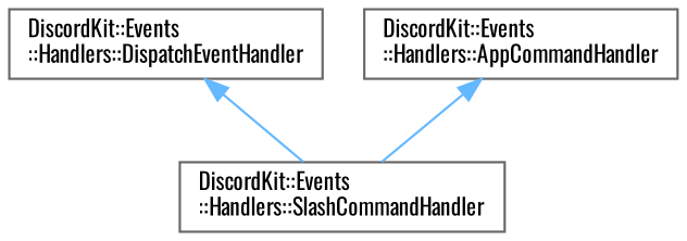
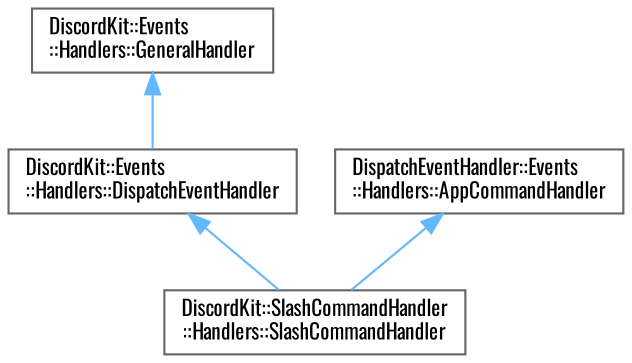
  digraph {
    fontname=Oswald
    rankdir=TB
    node [color=grey40 fillcolor=white fontname=Oswald fontsize=10 shape=box style=filled]
    edge [color=steelblue1 dir=back fontname=Oswald fontsize=10 labelfontname=Helvetica labelfontsize=10 style=solid]
+   n1 [height=0.2 label="DiscordKit::Events\l::Handlers::GeneralHandler" width=0.4]
    n2 [height=0.2 label="DiscordKit::Events\l::Handlers::DispatchEventHandler" width=0.4]
-   n3 [height=0.2 label="DiscordKit::Events\l::Handlers::SlashCommandHandler" width=0.4]
-   n4 [height=0.2 label="DiscordKit::Events\l::Handlers::AppCommandHandler" width=0.4]
+   n3 [height=0.2 label="DiscordKit::SlashCommandHandler\l::Handlers::SlashCommandHandler" width=0.4]
+   n4 [height=0.2 label="DispatchEventHandler::Events\l::Handlers::AppCommandHandler" width=0.4]
+   n1 -> n2
    n2 -> n3
    n4 -> n3
  }
